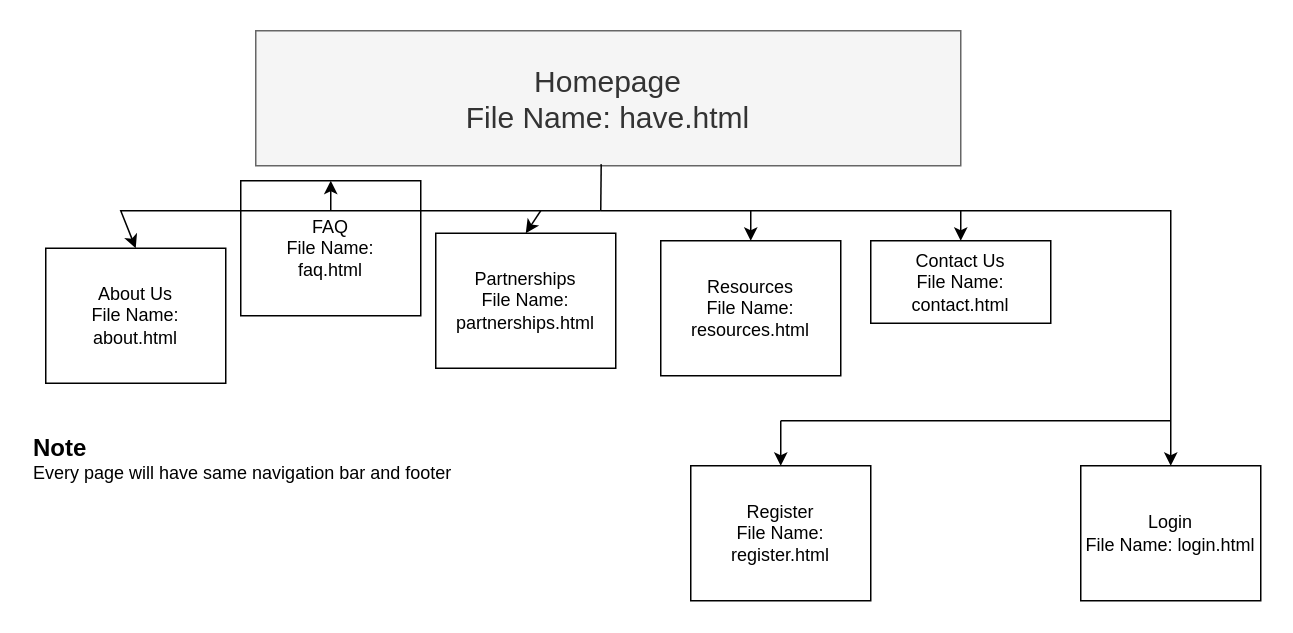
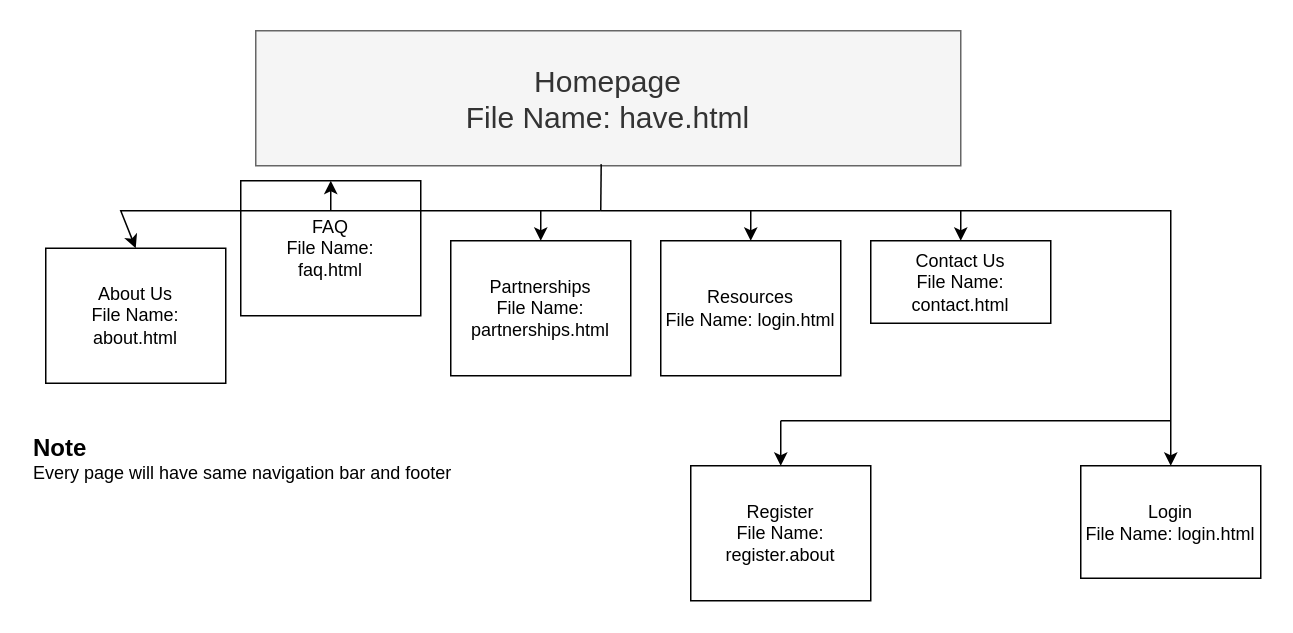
  <mxCell id="0" />
  <mxCell id="1" parent="0" />
  <mxCell id="2" value="Homepage&lt;div&gt;File Name: have.html&lt;/div&gt;" style="rounded=0;whiteSpace=wrap;html=1;fillColor=#f5f5f5;fontColor=#333333;strokeColor=#666666;fontSize=20;" parent="1" vertex="1"><mxGeometry x="170" y="20" width="470" height="90" as="geometry" /></mxCell>
  <mxCell id="3" value="About Us&lt;div&gt;File Name:&lt;/div&gt;&lt;div&gt;about.html&lt;/div&gt;" style="rounded=0;whiteSpace=wrap;html=1;" parent="1" vertex="1"><mxGeometry x="30" y="165" width="120" height="90" as="geometry" /></mxCell>
  <mxCell id="4" value="FAQ&lt;div&gt;File Name:&lt;/div&gt;&lt;div&gt;faq.html&lt;/div&gt;" style="rounded=0;whiteSpace=wrap;html=1;" parent="1" vertex="1"><mxGeometry x="160" y="120" width="120" height="90" as="geometry" /></mxCell>
- <mxCell id="5" value="&lt;div&gt;Partnerships&lt;/div&gt;&lt;div&gt;File Name:&lt;/div&gt;&lt;div&gt;partnerships.html&lt;/div&gt;" style="rounded=0;whiteSpace=wrap;html=1;" parent="1" vertex="1"><mxGeometry x="290" y="155" width="120" height="90" as="geometry" /></mxCell>
+ <mxCell id="5" value="&lt;div&gt;Partnerships&lt;/div&gt;&lt;div&gt;File Name:&lt;/div&gt;&lt;div&gt;partnerships.html&lt;/div&gt;" style="rounded=0;whiteSpace=wrap;html=1;" parent="1" vertex="1"><mxGeometry x="300" y="160" width="120" height="90" as="geometry" /></mxCell>
  <mxCell id="6" value="Contact Us&lt;div&gt;File Name: contact.html&lt;/div&gt;" style="rounded=0;whiteSpace=wrap;html=1;" parent="1" vertex="1"><mxGeometry x="580" y="160" width="120" height="55" as="geometry" /></mxCell>
- <mxCell id="7" value="Resources&lt;div&gt;File Name: resources.html&lt;/div&gt;" style="rounded=0;whiteSpace=wrap;html=1;" parent="1" vertex="1"><mxGeometry x="440" y="160" width="120" height="90" as="geometry" /></mxCell>
- <mxCell id="8" value="Login&lt;div&gt;File Name: login.html&lt;/div&gt;" style="rounded=0;whiteSpace=wrap;html=1;" parent="1" vertex="1"><mxGeometry x="720" y="310" width="120" height="90" as="geometry" /></mxCell>
+ <mxCell id="7" value="Resources&lt;div&gt;File Name: login.html&lt;/div&gt;" style="rounded=0;whiteSpace=wrap;html=1;" parent="1" vertex="1"><mxGeometry x="440" y="160" width="120" height="90" as="geometry" /></mxCell>
+ <mxCell id="8" value="Login&lt;div&gt;File Name: login.html&lt;/div&gt;" style="rounded=0;whiteSpace=wrap;html=1;" parent="1" vertex="1"><mxGeometry x="720" y="310" width="120" height="75" as="geometry" /></mxCell>
  <mxCell id="9" value="" style="endArrow=classic;html=1;rounded=0;entryX=0.5;entryY=0;entryDx=0;entryDy=0;" parent="1" target="3" edge="1"><mxGeometry width="50" height="50" relative="1" as="geometry"><mxPoint x="400" y="140" as="sourcePoint" /><mxPoint x="450" y="320" as="targetPoint" /><Array as="points"><mxPoint x="80" y="140" /></Array></mxGeometry></mxCell>
  <mxCell id="10" value="" style="endArrow=none;html=1;rounded=0;entryX=0.49;entryY=0.988;entryDx=0;entryDy=0;entryPerimeter=0;" parent="1" target="2" edge="1"><mxGeometry width="50" height="50" relative="1" as="geometry"><mxPoint x="400" y="140" as="sourcePoint" /><mxPoint x="350" y="210" as="targetPoint" /></mxGeometry></mxCell>
  <mxCell id="11" value="" style="endArrow=classic;html=1;rounded=0;entryX=0.5;entryY=0;entryDx=0;entryDy=0;" parent="1" target="4" edge="1"><mxGeometry width="50" height="50" relative="1" as="geometry"><mxPoint x="220" y="140" as="sourcePoint" /><mxPoint x="330" y="180" as="targetPoint" /></mxGeometry></mxCell>
  <mxCell id="12" value="" style="endArrow=classic;html=1;rounded=0;entryX=0.5;entryY=0;entryDx=0;entryDy=0;" parent="1" target="8" edge="1"><mxGeometry width="50" height="50" relative="1" as="geometry"><mxPoint x="400" y="140" as="sourcePoint" /><mxPoint x="700" y="140" as="targetPoint" /><Array as="points"><mxPoint x="780" y="140" /></Array></mxGeometry></mxCell>
  <mxCell id="13" value="" style="endArrow=classic;html=1;rounded=0;entryX=0.5;entryY=0;entryDx=0;entryDy=0;" parent="1" target="7" edge="1"><mxGeometry width="50" height="50" relative="1" as="geometry"><mxPoint x="500" y="140" as="sourcePoint" /><mxPoint x="550" y="180" as="targetPoint" /></mxGeometry></mxCell>
  <mxCell id="14" value="" style="endArrow=classic;html=1;rounded=0;entryX=0.5;entryY=0;entryDx=0;entryDy=0;" parent="1" target="5" edge="1"><mxGeometry width="50" height="50" relative="1" as="geometry"><mxPoint x="360" y="140" as="sourcePoint" /><mxPoint x="390" y="200" as="targetPoint" /></mxGeometry></mxCell>
  <mxCell id="15" value="" style="endArrow=classic;html=1;rounded=0;entryX=0.5;entryY=0;entryDx=0;entryDy=0;" parent="1" target="6" edge="1"><mxGeometry width="50" height="50" relative="1" as="geometry"><mxPoint x="640" y="140" as="sourcePoint" /><mxPoint x="660" y="200" as="targetPoint" /></mxGeometry></mxCell>
  <mxCell id="16" value="&lt;b&gt;&lt;font style=&quot;font-size: 16px;&quot;&gt;Note&lt;/font&gt;&lt;/b&gt;&lt;div&gt;Every page will have same navigation bar and footer&lt;/div&gt;" style="text;html=1;align=left;verticalAlign=middle;resizable=0;points=[];autosize=1;strokeColor=none;fillColor=none;" vertex="1" parent="1"><mxGeometry x="20" y="280" width="300" height="50" as="geometry" /></mxCell>
  <mxCell id="17" value="" style="endArrow=none;html=1;rounded=0;" edge="1" parent="1"><mxGeometry width="50" height="50" relative="1" as="geometry"><mxPoint x="520" y="280" as="sourcePoint" /><mxPoint x="780" y="280" as="targetPoint" /></mxGeometry></mxCell>
  <mxCell id="18" value="" style="endArrow=classic;html=1;rounded=0;" edge="1" parent="1"><mxGeometry width="50" height="50" relative="1" as="geometry"><mxPoint x="520" y="280" as="sourcePoint" /><mxPoint x="520" y="310" as="targetPoint" /></mxGeometry></mxCell>
- <mxCell id="19" value="Register&lt;br&gt;&lt;div&gt;File Name: register.html&lt;/div&gt;" style="rounded=0;whiteSpace=wrap;html=1;" vertex="1" parent="1"><mxGeometry x="460" y="310" width="120" height="90" as="geometry" /></mxCell>
+ <mxCell id="19" value="Register&lt;br&gt;&lt;div&gt;File Name: register.about&lt;/div&gt;" style="rounded=0;whiteSpace=wrap;html=1;" vertex="1" parent="1"><mxGeometry x="460" y="310" width="120" height="90" as="geometry" /></mxCell>
